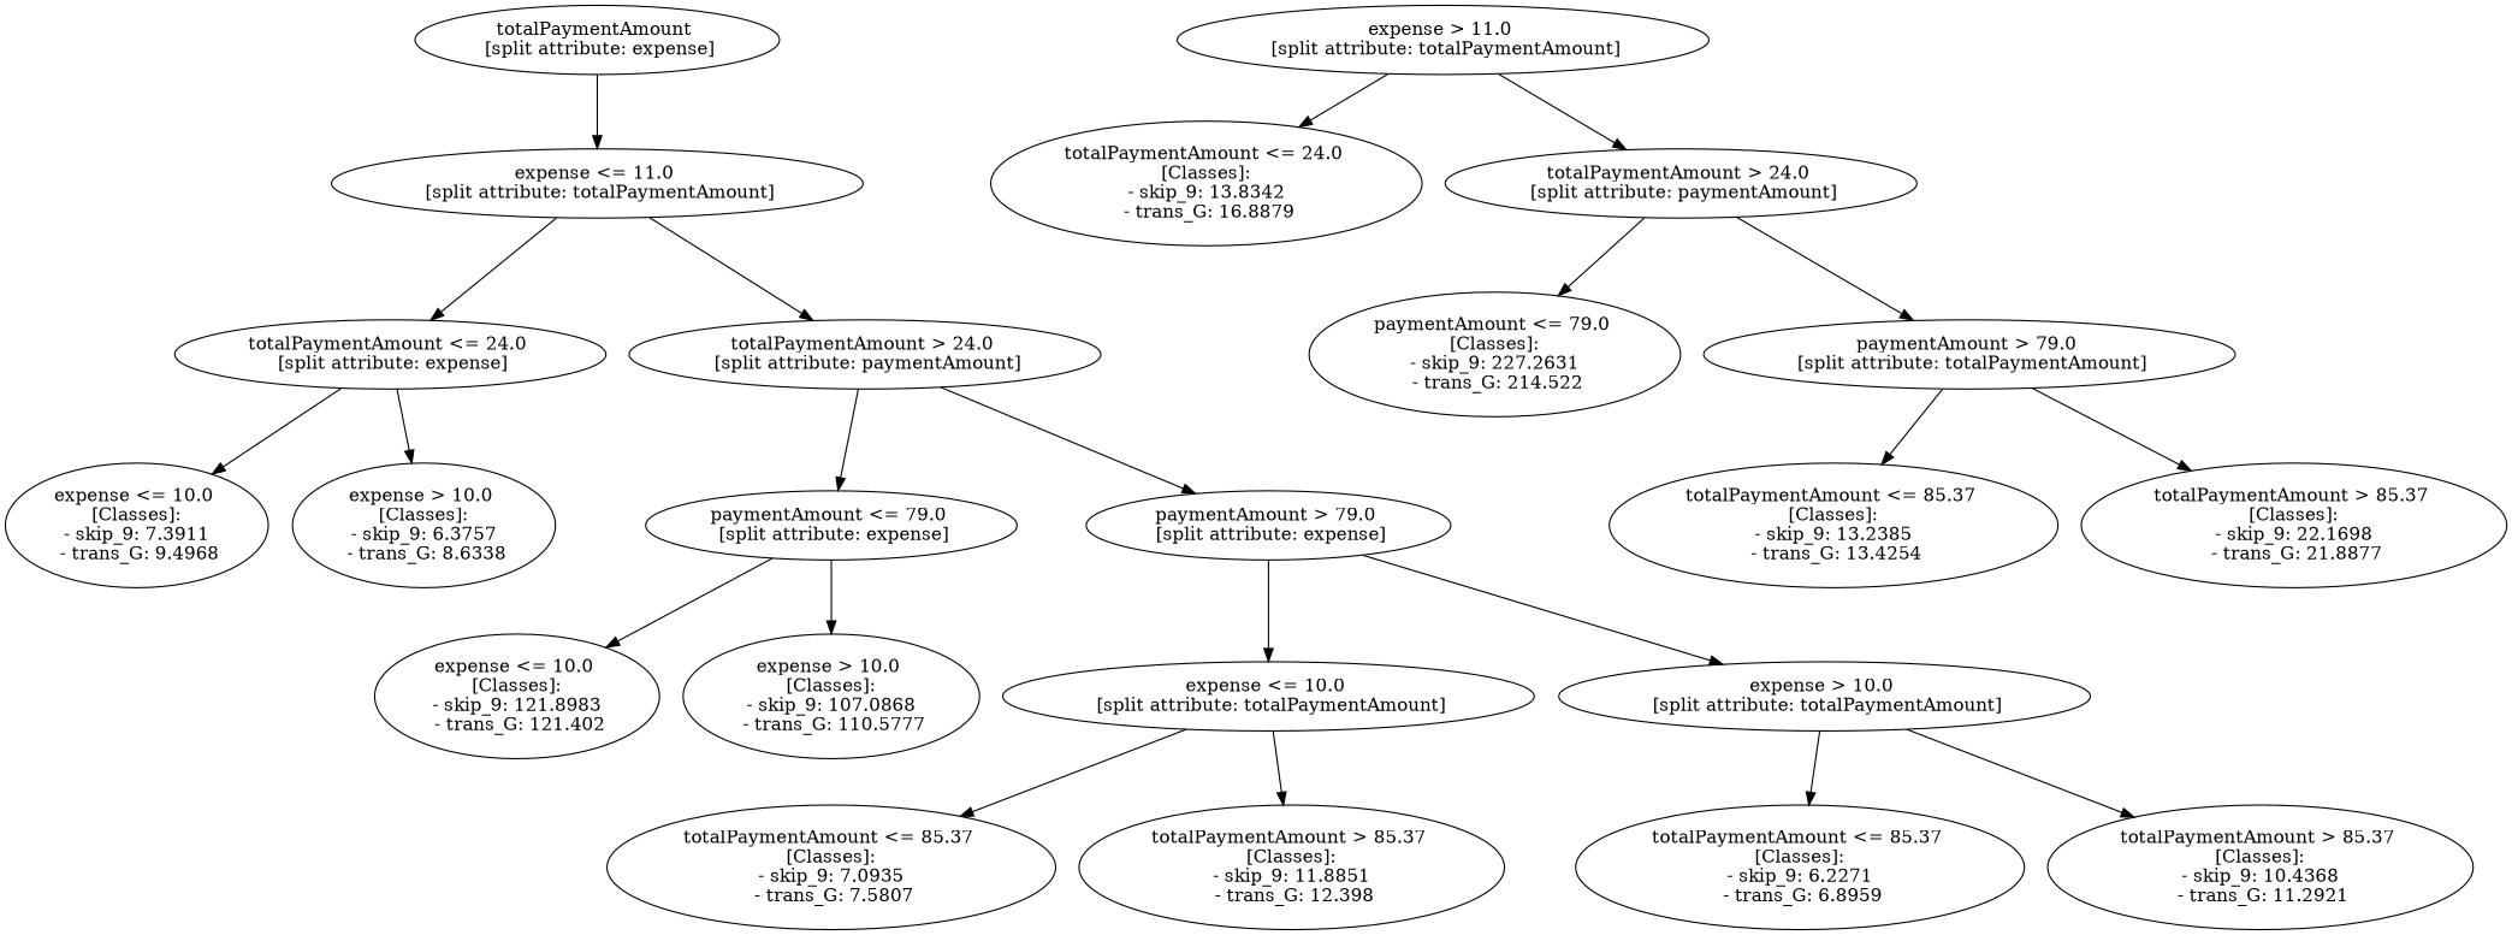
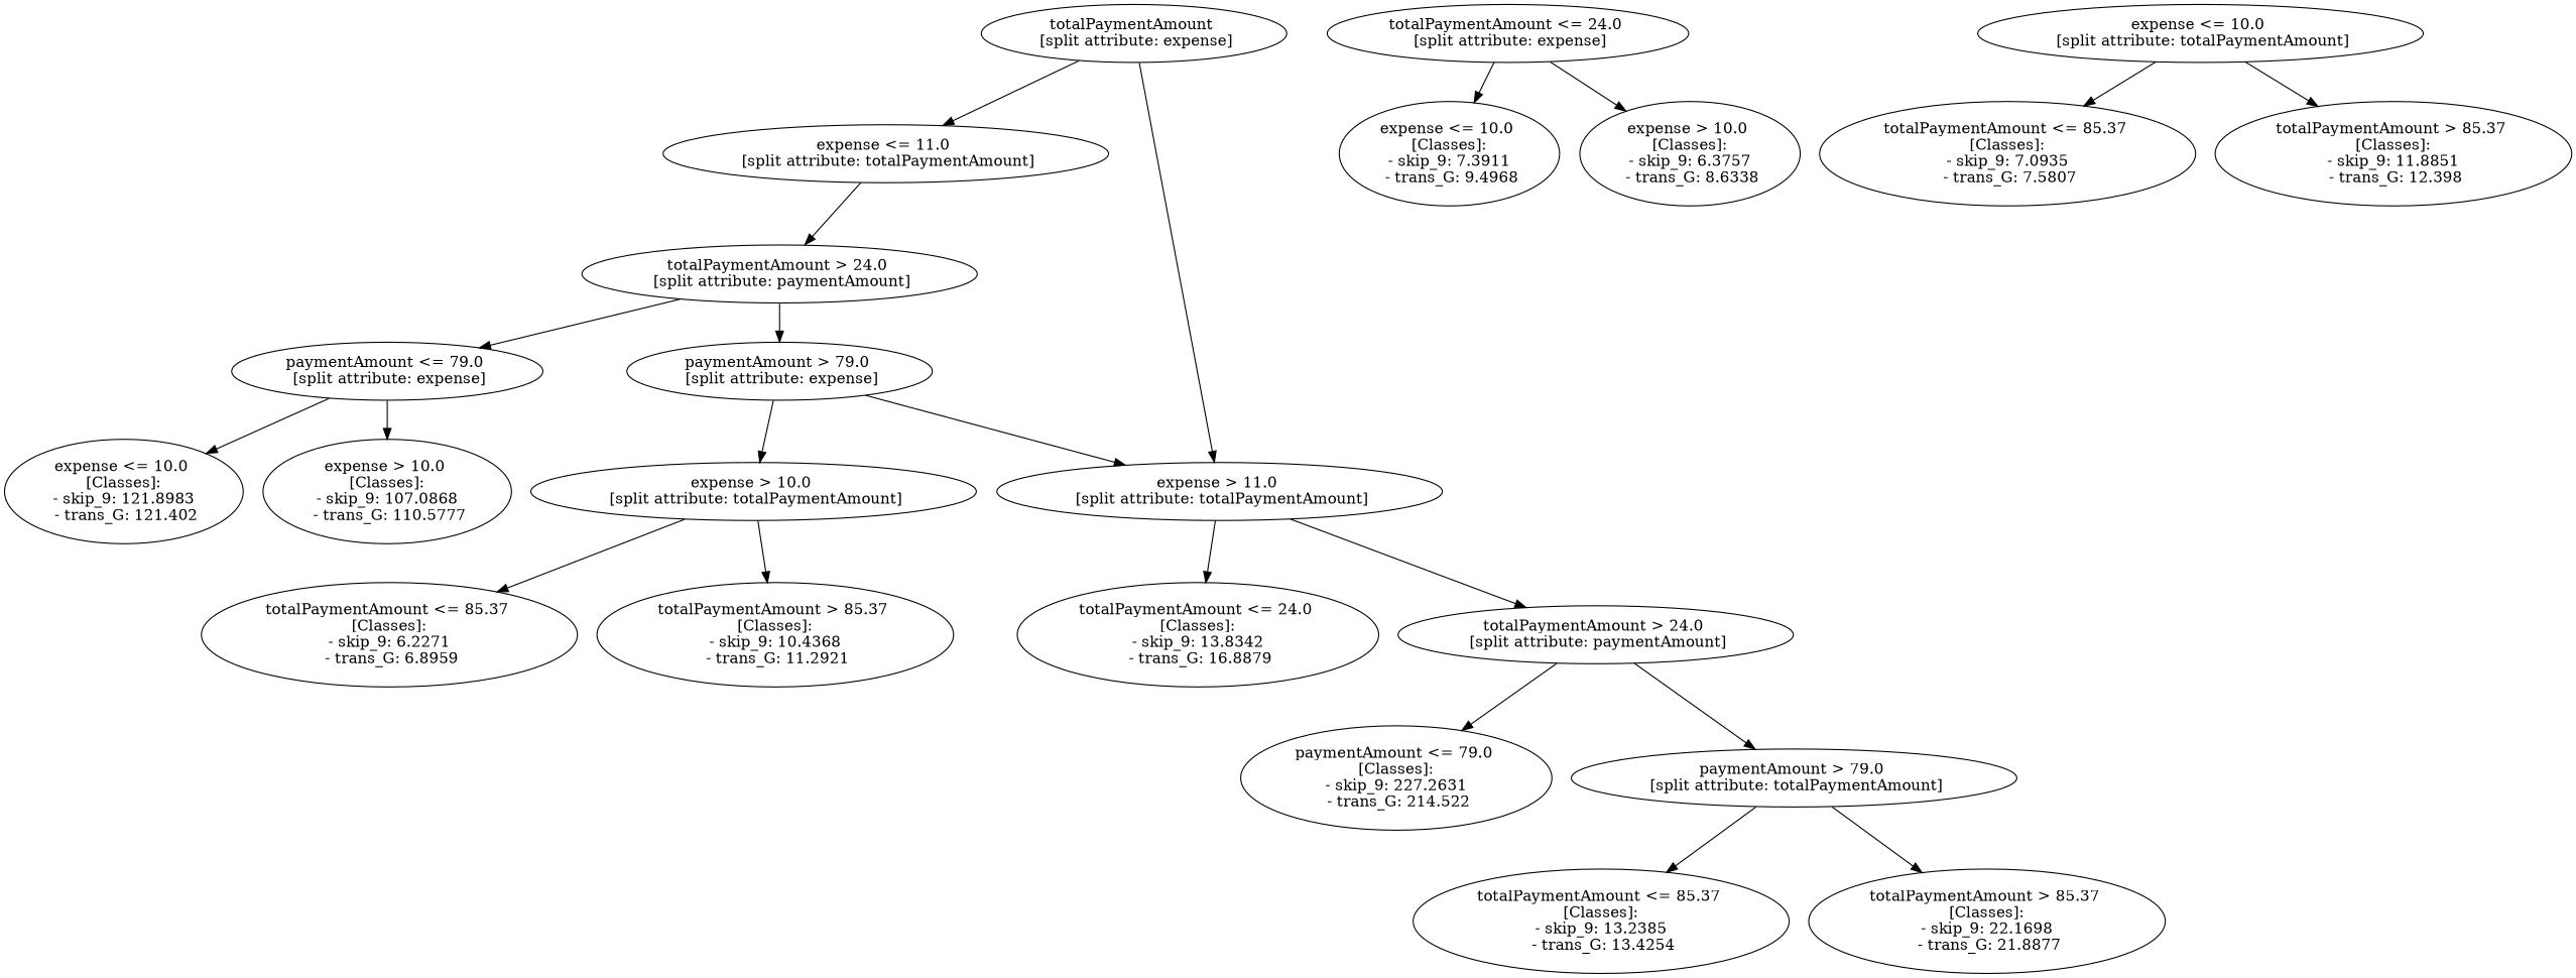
  digraph {
    n1 [label="totalPaymentAmount \n [split attribute: expense]"]
    n2 [label="expense <= 11.0 \n [split attribute: totalPaymentAmount]"]
    n3 [label="expense > 11.0 \n [split attribute: totalPaymentAmount]"]
    n4 [label="totalPaymentAmount <= 24.0 \n [split attribute: expense]"]
    n5 [label="totalPaymentAmount > 24.0 \n [split attribute: paymentAmount]"]
    n6 [label="totalPaymentAmount <= 24.0 \n [Classes]: \n - skip_9: 13.8342 \n - trans_G: 16.8879"]
    n7 [label="totalPaymentAmount > 24.0 \n [split attribute: paymentAmount]"]
    n8 [label="expense <= 10.0 \n [Classes]: \n - skip_9: 7.3911 \n - trans_G: 9.4968"]
    n9 [label="expense > 10.0 \n [Classes]: \n - skip_9: 6.3757 \n - trans_G: 8.6338"]
    n10 [label="paymentAmount <= 79.0 \n [split attribute: expense]"]
    n11 [label="paymentAmount > 79.0 \n [split attribute: expense]"]
    n12 [label="expense <= 10.0 \n [Classes]: \n - skip_9: 121.8983 \n - trans_G: 121.402"]
    n13 [label="expense > 10.0 \n [Classes]: \n - skip_9: 107.0868 \n - trans_G: 110.5777"]
    n14 [label="expense <= 10.0 \n [split attribute: totalPaymentAmount]"]
    n15 [label="expense > 10.0 \n [split attribute: totalPaymentAmount]"]
    n16 [label="totalPaymentAmount <= 85.37 \n [Classes]: \n - skip_9: 7.0935 \n - trans_G: 7.5807"]
    n17 [label="totalPaymentAmount > 85.37 \n [Classes]: \n - skip_9: 11.8851 \n - trans_G: 12.398"]
    n18 [label="totalPaymentAmount <= 85.37 \n [Classes]: \n - skip_9: 6.2271 \n - trans_G: 6.8959"]
    n19 [label="totalPaymentAmount > 85.37 \n [Classes]: \n - skip_9: 10.4368 \n - trans_G: 11.2921"]
    n20 [label="paymentAmount <= 79.0 \n [Classes]: \n - skip_9: 227.2631 \n - trans_G: 214.522"]
    n21 [label="paymentAmount > 79.0 \n [split attribute: totalPaymentAmount]"]
    n22 [label="totalPaymentAmount <= 85.37 \n [Classes]: \n - skip_9: 13.2385 \n - trans_G: 13.4254"]
    n23 [label="totalPaymentAmount > 85.37 \n [Classes]: \n - skip_9: 22.1698 \n - trans_G: 21.8877"]
    n1 -> n2
-   n2 -> n4
+   n1 -> n3
    n2 -> n5
    n3 -> n6
    n3 -> n7
    n4 -> n8
    n4 -> n9
    n5 -> n10
    n5 -> n11
    n7 -> n20
    n7 -> n21
    n10 -> n12
    n10 -> n13
-   n11 -> n14
+   n11 -> n3
    n11 -> n15
    n14 -> n16
    n14 -> n17
    n15 -> n18
    n15 -> n19
    n21 -> n22
    n21 -> n23
  }
